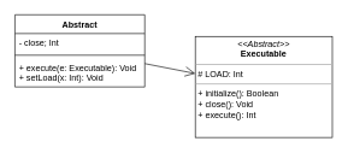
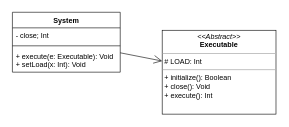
  <mxCell id="0" />
  <mxCell id="1" parent="0" />
- <mxCell id="2" value="Abstract" style="swimlane;fontStyle=1;align=center;verticalAlign=top;childLayout=stackLayout;horizontal=1;startSize=26;horizontalStack=0;resizeParent=1;resizeParentMax=0;resizeLast=0;collapsible=1;marginBottom=0;" vertex="1" parent="1"><mxGeometry x="20" y="20" width="180" height="100" as="geometry" /></mxCell>
+ <mxCell id="2" value="System" style="swimlane;fontStyle=1;align=center;verticalAlign=top;childLayout=stackLayout;horizontal=1;startSize=26;horizontalStack=0;resizeParent=1;resizeParentMax=0;resizeLast=0;collapsible=1;marginBottom=0;" vertex="1" parent="1"><mxGeometry x="20" y="20" width="180" height="100" as="geometry" /></mxCell>
  <mxCell id="3" value="- close; Int" style="text;strokeColor=none;fillColor=none;align=left;verticalAlign=top;spacingLeft=4;spacingRight=4;overflow=hidden;rotatable=0;points=[[0,0.5],[1,0.5]];portConstraint=eastwest;" vertex="1" parent="2"><mxGeometry y="26" width="180" height="26" as="geometry" /></mxCell>
  <mxCell id="4" value="" style="line;strokeWidth=1;fillColor=none;align=left;verticalAlign=middle;spacingTop=-1;spacingLeft=3;spacingRight=3;rotatable=0;labelPosition=right;points=[];portConstraint=eastwest;" vertex="1" parent="2"><mxGeometry y="52" width="180" height="8" as="geometry" /></mxCell>
  <mxCell id="5" value="+ execute(e: Executable): Void&#10;+ setLoad(x: Int): Void" style="text;strokeColor=none;fillColor=none;align=left;verticalAlign=top;spacingLeft=4;spacingRight=4;overflow=hidden;rotatable=0;points=[[0,0.5],[1,0.5]];portConstraint=eastwest;" vertex="1" parent="2"><mxGeometry y="60" width="180" height="40" as="geometry" /></mxCell>
  <mxCell id="6" value="&lt;p style=&quot;margin: 0px ; margin-top: 4px ; text-align: center&quot;&gt;&lt;i&gt;&amp;lt;&amp;lt;Abstract&amp;gt;&amp;gt;&lt;/i&gt;&lt;br&gt;&lt;b&gt;Executable&lt;/b&gt;&lt;/p&gt;&lt;hr size=&quot;1&quot;&gt;&lt;p style=&quot;margin: 0px ; margin-left: 4px&quot;&gt;# LOAD: Int&lt;br&gt;&lt;/p&gt;&lt;hr size=&quot;1&quot;&gt;&lt;p style=&quot;margin: 0px ; margin-left: 4px&quot;&gt;+ initialize(): Boolean&lt;/p&gt;&lt;p style=&quot;margin: 0px ; margin-left: 4px&quot;&gt;+ close(): Void&lt;/p&gt;&lt;p style=&quot;margin: 0px ; margin-left: 4px&quot;&gt;+ execute(): Int&lt;/p&gt;" style="verticalAlign=top;align=left;overflow=fill;fontSize=12;fontFamily=Helvetica;html=1;" vertex="1" parent="1"><mxGeometry x="270" y="50" width="190" height="140" as="geometry" /></mxCell>
  <mxCell id="7" value="" style="endArrow=open;endFill=1;endSize=12;html=1;rounded=0;" edge="1" parent="1" source="2" target="6"><mxGeometry width="160" relative="1" as="geometry"><mxPoint x="60" y="200" as="sourcePoint" /><mxPoint x="220" y="200" as="targetPoint" /></mxGeometry></mxCell>
